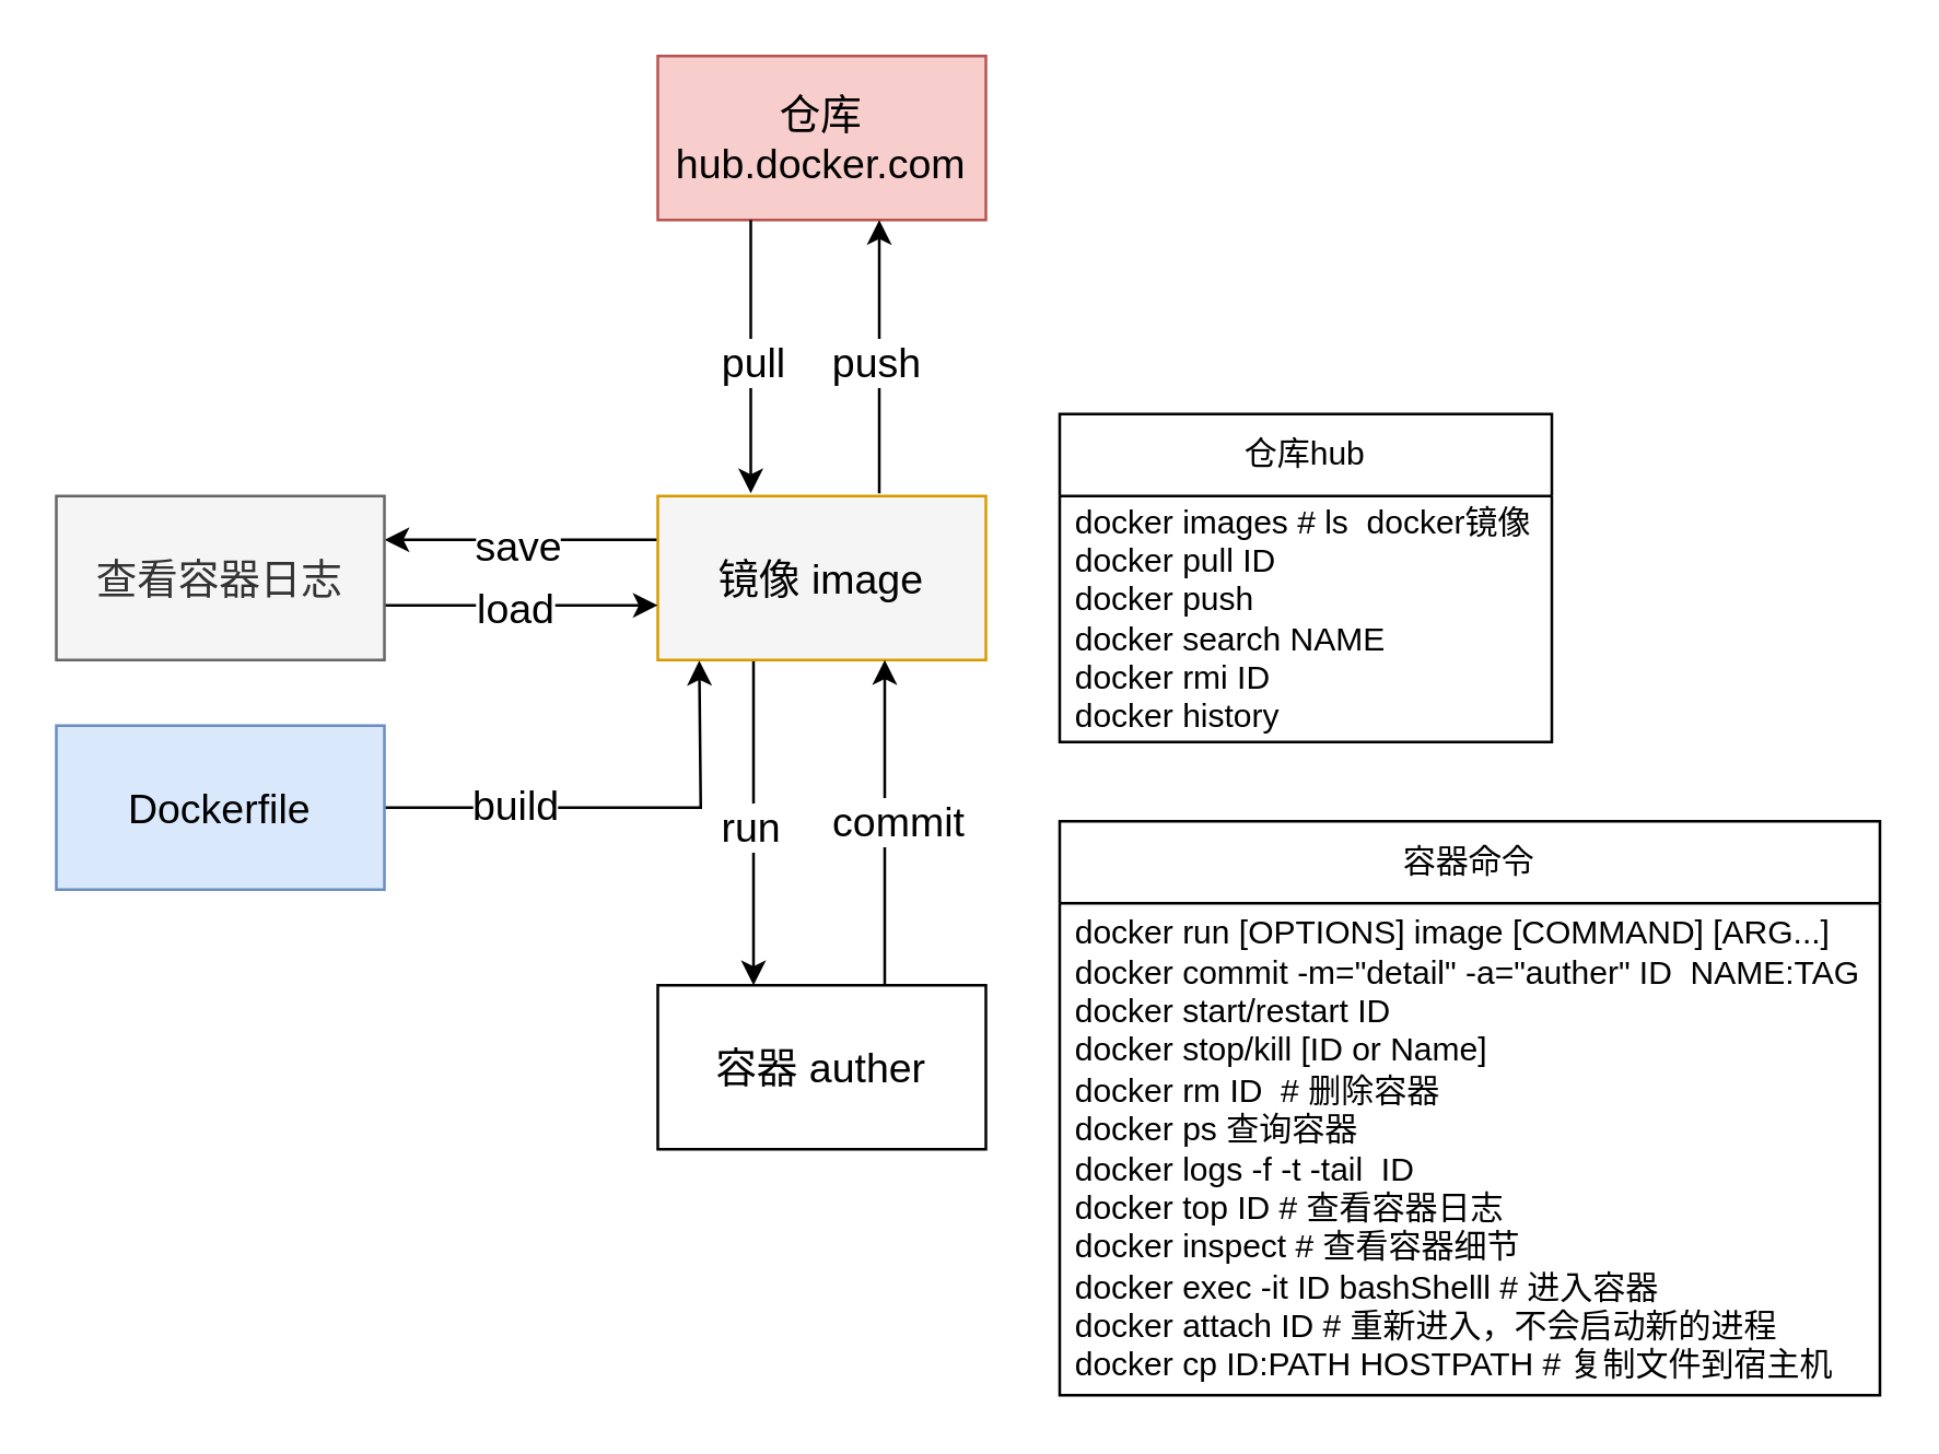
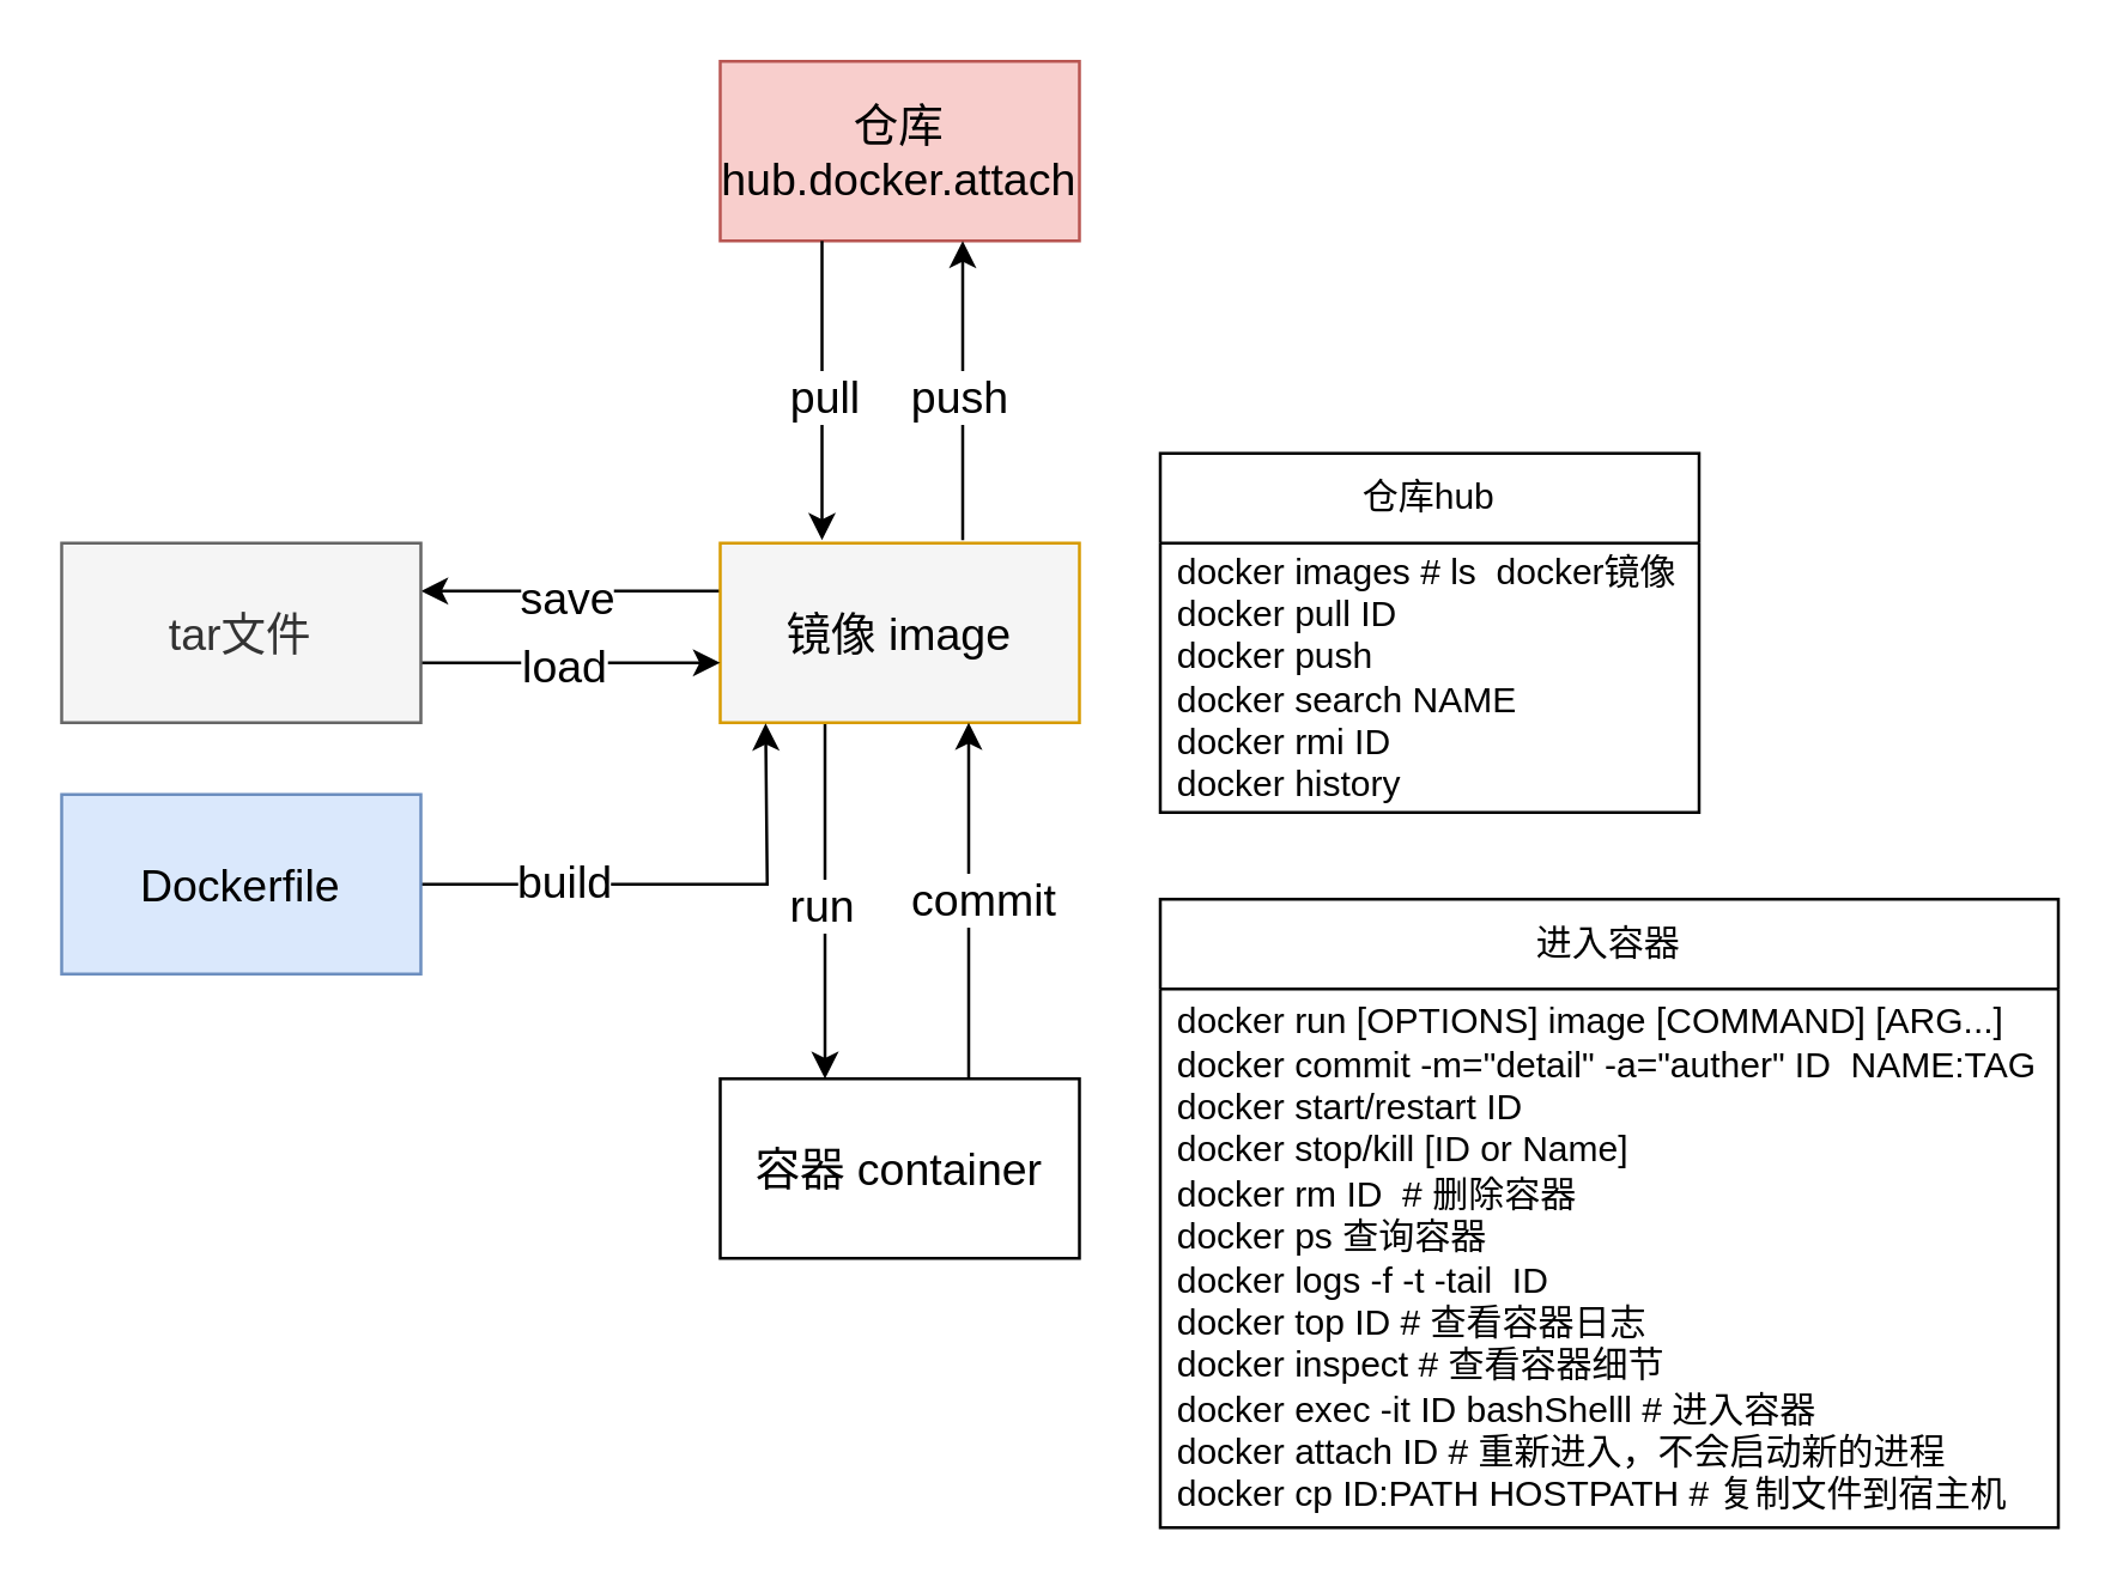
  <mxCell id="0" />
  <mxCell id="1" parent="0" />
- <mxCell id="2" value="仓库&lt;br style=&quot;font-size: 15px;&quot;&gt;hub.docker.com" style="rounded=0;whiteSpace=wrap;html=1;fillColor=#f8cecc;strokeColor=#b85450;arcSize=15;fontSize=15;" vertex="1" parent="1"><mxGeometry x="240" y="20" width="120" height="60" as="geometry" /></mxCell>
+ <mxCell id="2" value="仓库&lt;br style=&quot;font-size: 15px;&quot;&gt;hub.docker.attach" style="rounded=0;whiteSpace=wrap;html=1;fillColor=#f8cecc;strokeColor=#b85450;arcSize=15;fontSize=15;" vertex="1" parent="1"><mxGeometry x="240" y="20" width="120" height="60" as="geometry" /></mxCell>
  <mxCell id="3" style="edgeStyle=orthogonalEdgeStyle;rounded=0;orthogonalLoop=1;jettySize=auto;html=1;exitX=0.25;exitY=1;exitDx=0;exitDy=0;entryX=0.25;entryY=0;entryDx=0;entryDy=0;" edge="1" parent="1"><mxGeometry relative="1" as="geometry"><mxPoint x="275" y="241" as="sourcePoint" /><mxPoint x="275" y="360" as="targetPoint" /></mxGeometry></mxCell>
  <mxCell id="4" value="run" style="edgeLabel;html=1;align=center;verticalAlign=middle;resizable=0;points=[];fontSize=15;" vertex="1" connectable="0" parent="3"><mxGeometry x="-0.067" y="-2" relative="1" as="geometry"><mxPoint y="4" as="offset" /></mxGeometry></mxCell>
  <mxCell id="5" style="edgeStyle=orthogonalEdgeStyle;rounded=0;orthogonalLoop=1;jettySize=auto;html=1;entryX=1;entryY=0.5;entryDx=0;entryDy=0;" edge="1" parent="1"><mxGeometry relative="1" as="geometry"><mxPoint x="240" y="197" as="sourcePoint" /><mxPoint x="140" y="197" as="targetPoint" /></mxGeometry></mxCell>
  <mxCell id="6" value="save" style="edgeLabel;html=1;align=center;verticalAlign=middle;resizable=0;points=[];fontSize=15;" vertex="1" connectable="0" parent="5"><mxGeometry x="0.036" y="1" relative="1" as="geometry"><mxPoint as="offset" /></mxGeometry></mxCell>
  <mxCell id="7" value="镜像 image" style="rounded=0;whiteSpace=wrap;html=1;fillColor=#f5f5f5;strokeColor=#d79b00;arcSize=15;fontSize=15;" vertex="1" parent="1"><mxGeometry x="240" y="181" width="120" height="60" as="geometry" /></mxCell>
  <mxCell id="8" style="edgeStyle=orthogonalEdgeStyle;rounded=0;orthogonalLoop=1;jettySize=auto;html=1;entryX=0.068;entryY=1.004;entryDx=0;entryDy=0;entryPerimeter=0;exitX=1;exitY=0.5;exitDx=0;exitDy=0;" edge="1" parent="1" source="10"><mxGeometry relative="1" as="geometry"><mxPoint x="147" y="319" as="sourcePoint" /><mxPoint x="255.16" y="241.24" as="targetPoint" /></mxGeometry></mxCell>
  <mxCell id="9" value="&lt;font style=&quot;font-size: 15px;&quot;&gt;build&lt;/font&gt;" style="edgeLabel;html=1;align=center;verticalAlign=middle;resizable=0;points=[];" vertex="1" connectable="0" parent="8"><mxGeometry x="-0.709" y="2" relative="1" as="geometry"><mxPoint x="22" as="offset" /></mxGeometry></mxCell>
  <mxCell id="10" value="Dockerfile" style="rounded=0;whiteSpace=wrap;html=1;fillColor=#dae8fc;strokeColor=#6c8ebf;arcSize=15;fontSize=15;" vertex="1" parent="1"><mxGeometry x="20" y="265" width="120" height="60" as="geometry" /></mxCell>
  <mxCell id="11" style="edgeStyle=orthogonalEdgeStyle;rounded=0;orthogonalLoop=1;jettySize=auto;html=1;entryX=0;entryY=0.5;entryDx=0;entryDy=0;" edge="1" parent="1"><mxGeometry relative="1" as="geometry"><mxPoint x="140" y="221" as="sourcePoint" /><mxPoint x="240" y="221" as="targetPoint" /></mxGeometry></mxCell>
  <mxCell id="12" value="load" style="edgeLabel;html=1;align=center;verticalAlign=middle;resizable=0;points=[];fontSize=15;" vertex="1" connectable="0" parent="11"><mxGeometry x="-0.053" relative="1" as="geometry"><mxPoint as="offset" /></mxGeometry></mxCell>
- <mxCell id="13" value="查看容器日志" style="rounded=0;whiteSpace=wrap;html=1;fillColor=#f5f5f5;fontColor=#333333;strokeColor=#666666;arcSize=15;fontSize=15;" vertex="1" parent="1"><mxGeometry x="20" y="181" width="120" height="60" as="geometry" /></mxCell>
+ <mxCell id="13" value="tar文件" style="rounded=0;whiteSpace=wrap;html=1;fillColor=#f5f5f5;fontColor=#333333;strokeColor=#666666;arcSize=15;fontSize=15;" vertex="1" parent="1"><mxGeometry x="20" y="181" width="120" height="60" as="geometry" /></mxCell>
  <mxCell id="14" style="edgeStyle=orthogonalEdgeStyle;rounded=0;orthogonalLoop=1;jettySize=auto;html=1;exitX=0.75;exitY=0;exitDx=0;exitDy=0;entryX=0.75;entryY=1;entryDx=0;entryDy=0;" edge="1" parent="1"><mxGeometry relative="1" as="geometry"><mxPoint x="323" y="360" as="sourcePoint" /><mxPoint x="323" y="241" as="targetPoint" /></mxGeometry></mxCell>
  <mxCell id="15" value="commit" style="edgeLabel;html=1;align=center;verticalAlign=middle;resizable=0;points=[];fontSize=15;" vertex="1" connectable="0" parent="14"><mxGeometry x="-0.031" y="-4" relative="1" as="geometry"><mxPoint y="-3" as="offset" /></mxGeometry></mxCell>
- <mxCell id="16" value="容器 auther" style="rounded=0;whiteSpace=wrap;html=1;arcSize=15;fontSize=15;" vertex="1" parent="1"><mxGeometry x="240" y="360" width="120" height="60" as="geometry" /></mxCell>
+ <mxCell id="16" value="容器 container" style="rounded=0;whiteSpace=wrap;html=1;arcSize=15;fontSize=15;" vertex="1" parent="1"><mxGeometry x="240" y="360" width="120" height="60" as="geometry" /></mxCell>
  <mxCell id="17" value="" style="endArrow=classic;html=1;rounded=0;exitX=0.25;exitY=1;exitDx=0;exitDy=0;arcSize=15;fontSize=15;" edge="1" parent="1"><mxGeometry width="50" height="50" relative="1" as="geometry"><mxPoint x="274" y="80" as="sourcePoint" /><mxPoint x="274" y="180" as="targetPoint" /></mxGeometry></mxCell>
  <mxCell id="18" value="pull" style="edgeLabel;html=1;align=center;verticalAlign=middle;resizable=0;points=[];arcSize=15;fontSize=15;" vertex="1" connectable="0" parent="17"><mxGeometry x="-0.063" y="2" relative="1" as="geometry"><mxPoint x="-2" y="4" as="offset" /></mxGeometry></mxCell>
  <mxCell id="19" value="" style="endArrow=classic;html=1;rounded=0;entryX=0.75;entryY=1;entryDx=0;entryDy=0;" edge="1" parent="1"><mxGeometry width="50" height="50" relative="1" as="geometry"><mxPoint x="321" y="180" as="sourcePoint" /><mxPoint x="321" y="80" as="targetPoint" /></mxGeometry></mxCell>
  <mxCell id="20" value="&lt;font style=&quot;font-size: 15px;&quot;&gt;push&lt;/font&gt;" style="edgeLabel;html=1;align=center;verticalAlign=middle;resizable=0;points=[];" vertex="1" connectable="0" parent="19"><mxGeometry x="-0.019" y="2" relative="1" as="geometry"><mxPoint as="offset" /></mxGeometry></mxCell>
  <mxCell id="21" value="仓库hub" style="swimlane;fontStyle=0;childLayout=stackLayout;horizontal=1;startSize=30;horizontalStack=0;resizeParent=1;resizeParentMax=0;resizeLast=0;collapsible=1;marginBottom=0;whiteSpace=wrap;html=1;" vertex="1" parent="1"><mxGeometry x="387" y="151" width="180" height="120" as="geometry"><mxRectangle x="550" y="470" width="90" height="30" as="alternateBounds" /></mxGeometry></mxCell>
  <mxCell id="22" value="docker images # ls&amp;nbsp; docker镜像&lt;br&gt;docker pull ID&lt;br&gt;docker push&lt;br&gt;docker search NAME&lt;br&gt;docker rmi ID&lt;br&gt;docker history" style="text;strokeColor=none;fillColor=none;align=left;verticalAlign=middle;spacingLeft=4;spacingRight=4;overflow=hidden;points=[[0,0.5],[1,0.5]];portConstraint=eastwest;rotatable=0;whiteSpace=wrap;html=1;" vertex="1" parent="21"><mxGeometry y="30" width="180" height="90" as="geometry" /></mxCell>
- <mxCell id="23" value="容器命令" style="swimlane;fontStyle=0;childLayout=stackLayout;horizontal=1;startSize=30;horizontalStack=0;resizeParent=1;resizeParentMax=0;resizeLast=0;collapsible=1;marginBottom=0;whiteSpace=wrap;html=1;" vertex="1" parent="1"><mxGeometry x="387" y="300" width="300" height="210" as="geometry" /></mxCell>
+ <mxCell id="23" value="进入容器" style="swimlane;fontStyle=0;childLayout=stackLayout;horizontal=1;startSize=30;horizontalStack=0;resizeParent=1;resizeParentMax=0;resizeLast=0;collapsible=1;marginBottom=0;whiteSpace=wrap;html=1;" vertex="1" parent="1"><mxGeometry x="387" y="300" width="300" height="210" as="geometry" /></mxCell>
  <mxCell id="24" value="docker run [OPTIONS] image [COMMAND] [ARG...]&lt;br&gt;docker commit -m=&quot;detail&quot; -a=&quot;auther&quot; ID&amp;nbsp; NAME:TAG&lt;br&gt;docker start/restart ID&lt;br&gt;docker stop/kill [ID or Name]&lt;br&gt;docker rm ID&amp;nbsp; # 删除容器&lt;br&gt;docker ps 查询容器&lt;br&gt;docker logs -f -t -tail&amp;nbsp; ID&lt;br&gt;docker top ID # 查看容器日志&lt;br&gt;docker inspect # 查看容器细节&lt;br&gt;docker exec -it ID bashShelll # 进入容器&amp;nbsp;&lt;br&gt;docker attach ID # 重新进入，不会启动新的进程&lt;br&gt;docker cp ID:PATH HOSTPATH # 复制文件到宿主机" style="text;strokeColor=none;fillColor=none;align=left;verticalAlign=middle;spacingLeft=4;spacingRight=4;overflow=hidden;points=[[0,0.5],[1,0.5]];portConstraint=eastwest;rotatable=0;whiteSpace=wrap;html=1;" vertex="1" parent="23"><mxGeometry y="30" width="300" height="180" as="geometry" /></mxCell>
